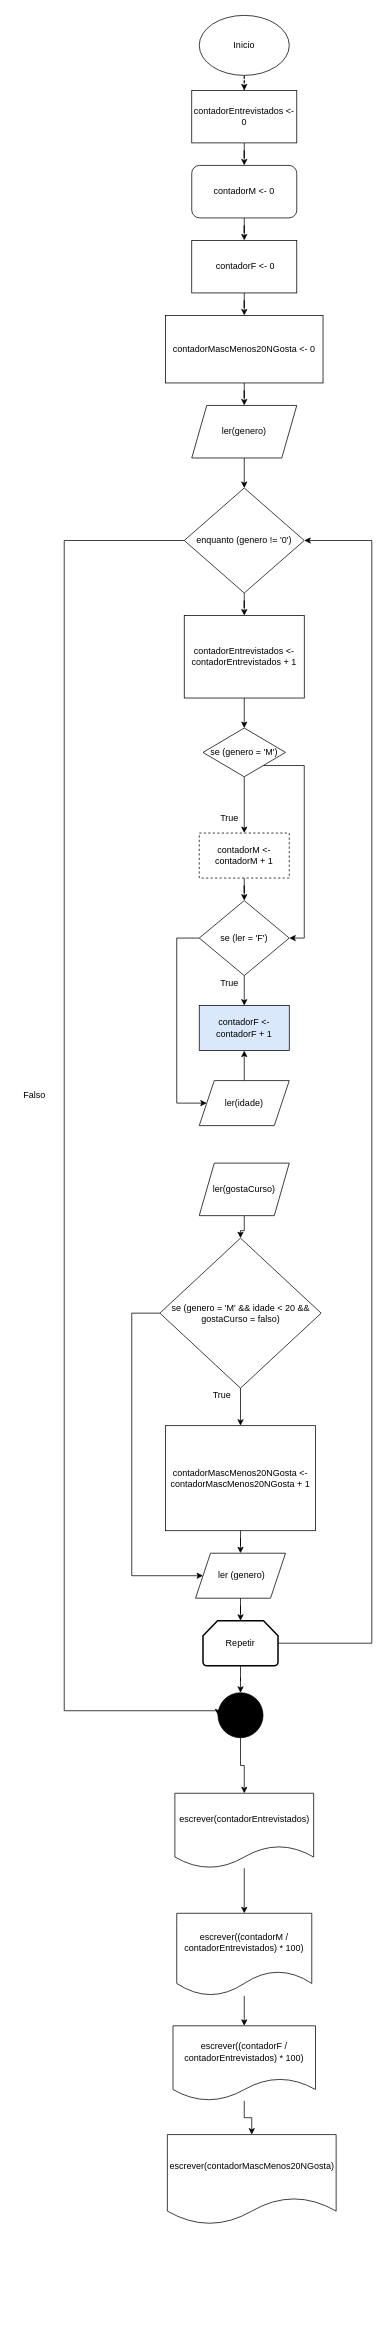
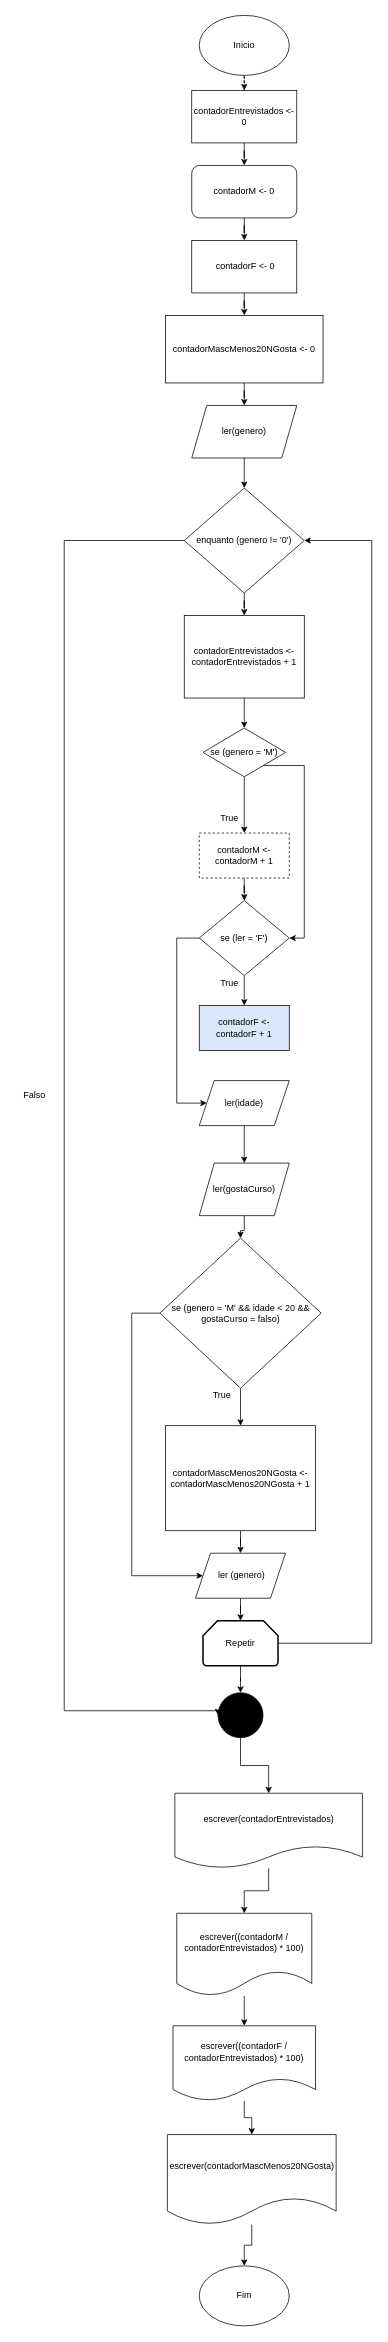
  <mxCell id="0" />
  <mxCell id="1" parent="0" />
  <mxCell id="2" style="edgeStyle=orthogonalEdgeStyle;rounded=0;orthogonalLoop=1;jettySize=auto;html=1;entryX=0.5;entryY=0;entryDx=0;entryDy=0;dashed=1;" edge="1" parent="1" source="3" target="5"><mxGeometry relative="1" as="geometry" /></mxCell>
  <mxCell id="3" value="Inicio" style="ellipse;whiteSpace=wrap;html=1;" vertex="1" parent="1"><mxGeometry x="265" y="20" width="120" height="80" as="geometry" /></mxCell>
  <mxCell id="4" style="edgeStyle=orthogonalEdgeStyle;rounded=0;orthogonalLoop=1;jettySize=auto;html=1;entryX=0.5;entryY=0;entryDx=0;entryDy=0;" edge="1" parent="1" source="5" target="7"><mxGeometry relative="1" as="geometry" /></mxCell>
  <mxCell id="5" value="contadorEntrevistados &amp;lt;- 0" style="rounded=0;whiteSpace=wrap;html=1;" vertex="1" parent="1"><mxGeometry x="255" y="120" width="140" height="70" as="geometry" /></mxCell>
  <mxCell id="6" style="edgeStyle=orthogonalEdgeStyle;rounded=0;orthogonalLoop=1;jettySize=auto;html=1;entryX=0.5;entryY=0;entryDx=0;entryDy=0;" edge="1" parent="1" source="7" target="9"><mxGeometry relative="1" as="geometry" /></mxCell>
  <mxCell id="7" value="contadorM &amp;lt;- 0" style="whiteSpace=wrap;html=1;rounded=1;" vertex="1" parent="1"><mxGeometry x="255" y="220" width="140" height="70" as="geometry" /></mxCell>
  <mxCell id="8" style="edgeStyle=orthogonalEdgeStyle;rounded=0;orthogonalLoop=1;jettySize=auto;html=1;entryX=0.5;entryY=0;entryDx=0;entryDy=0;" edge="1" parent="1" source="9" target="11"><mxGeometry relative="1" as="geometry" /></mxCell>
  <mxCell id="9" value="&amp;nbsp;contadorF &amp;lt;- 0" style="rounded=0;whiteSpace=wrap;html=1;" vertex="1" parent="1"><mxGeometry x="255" y="320" width="140" height="70" as="geometry" /></mxCell>
  <mxCell id="10" style="edgeStyle=orthogonalEdgeStyle;rounded=0;orthogonalLoop=1;jettySize=auto;html=1;" edge="1" parent="1" source="11" target="13"><mxGeometry relative="1" as="geometry" /></mxCell>
  <mxCell id="11" value="contadorMascMenos20NGosta &amp;lt;- 0" style="rounded=0;whiteSpace=wrap;html=1;" vertex="1" parent="1"><mxGeometry x="220" y="420" width="210" height="90" as="geometry" /></mxCell>
  <mxCell id="12" style="edgeStyle=orthogonalEdgeStyle;rounded=0;orthogonalLoop=1;jettySize=auto;html=1;entryX=0.5;entryY=0;entryDx=0;entryDy=0;" edge="1" parent="1" source="13" target="16"><mxGeometry relative="1" as="geometry" /></mxCell>
  <mxCell id="13" value="ler(genero)" style="shape=parallelogram;perimeter=parallelogramPerimeter;whiteSpace=wrap;html=1;fixedSize=1;" vertex="1" parent="1"><mxGeometry x="255" y="540" width="140" height="70" as="geometry" /></mxCell>
  <mxCell id="14" style="edgeStyle=orthogonalEdgeStyle;rounded=0;orthogonalLoop=1;jettySize=auto;html=1;entryX=0;entryY=0.5;entryDx=0;entryDy=0;entryPerimeter=0;" edge="1" parent="1" source="16" target="42"><mxGeometry relative="1" as="geometry"><Array as="points"><mxPoint x="85" y="720" /><mxPoint x="85" y="2280" /></Array></mxGeometry></mxCell>
  <mxCell id="15" style="edgeStyle=orthogonalEdgeStyle;rounded=0;orthogonalLoop=1;jettySize=auto;html=1;" edge="1" parent="1" source="16" target="18"><mxGeometry relative="1" as="geometry" /></mxCell>
  <mxCell id="16" value="enquanto (genero != '0')" style="rhombus;whiteSpace=wrap;html=1;" vertex="1" parent="1"><mxGeometry x="245" y="650" width="160" height="140" as="geometry" /></mxCell>
  <mxCell id="17" style="edgeStyle=orthogonalEdgeStyle;rounded=0;orthogonalLoop=1;jettySize=auto;html=1;entryX=0.5;entryY=0;entryDx=0;entryDy=0;" edge="1" parent="1" source="18" target="21"><mxGeometry relative="1" as="geometry" /></mxCell>
  <mxCell id="18" value="contadorEntrevistados &amp;lt;- contadorEntrevistados + 1" style="rounded=0;whiteSpace=wrap;html=1;" vertex="1" parent="1"><mxGeometry x="245" y="820" width="160" height="110" as="geometry" /></mxCell>
  <mxCell id="19" style="edgeStyle=orthogonalEdgeStyle;rounded=0;orthogonalLoop=1;jettySize=auto;html=1;entryX=0.5;entryY=0;entryDx=0;entryDy=0;" edge="1" parent="1" source="21" target="23"><mxGeometry relative="1" as="geometry" /></mxCell>
  <mxCell id="20" style="edgeStyle=orthogonalEdgeStyle;rounded=0;orthogonalLoop=1;jettySize=auto;html=1;entryX=1;entryY=0.5;entryDx=0;entryDy=0;" edge="1" parent="1" source="21" target="27"><mxGeometry relative="1" as="geometry"><Array as="points"><mxPoint x="405" y="1020" /><mxPoint x="405" y="1250" /></Array></mxGeometry></mxCell>
  <mxCell id="21" value="se (genero = 'M')" style="rhombus;whiteSpace=wrap;html=1;" vertex="1" parent="1"><mxGeometry x="270" y="970" width="110" height="65" as="geometry" /></mxCell>
  <mxCell id="22" style="edgeStyle=orthogonalEdgeStyle;rounded=0;orthogonalLoop=1;jettySize=auto;html=1;entryX=0.5;entryY=0;entryDx=0;entryDy=0;" edge="1" parent="1" source="23" target="27"><mxGeometry relative="1" as="geometry" /></mxCell>
  <mxCell id="23" value="contadorM &amp;lt;- contadorM + 1" style="rounded=0;whiteSpace=wrap;html=1;dashed=1;" vertex="1" parent="1"><mxGeometry x="265" y="1110" width="120" height="60" as="geometry" /></mxCell>
  <mxCell id="24" value="True" style="text;html=1;align=center;verticalAlign=middle;resizable=0;points=[];autosize=1;" vertex="1" parent="1"><mxGeometry x="285" y="1080" width="40" height="20" as="geometry" /></mxCell>
  <mxCell id="25" style="edgeStyle=orthogonalEdgeStyle;rounded=0;orthogonalLoop=1;jettySize=auto;html=1;entryX=0.5;entryY=0;entryDx=0;entryDy=0;" edge="1" parent="1" source="27" target="28"><mxGeometry relative="1" as="geometry" /></mxCell>
  <mxCell id="26" style="edgeStyle=orthogonalEdgeStyle;rounded=0;orthogonalLoop=1;jettySize=auto;html=1;entryX=0;entryY=0.5;entryDx=0;entryDy=0;" edge="1" parent="1" source="27" target="30"><mxGeometry relative="1" as="geometry"><Array as="points"><mxPoint x="235" y="1250" /><mxPoint x="235" y="1470" /></Array></mxGeometry></mxCell>
  <mxCell id="27" value="se (ler = 'F')" style="rhombus;whiteSpace=wrap;html=1;" vertex="1" parent="1"><mxGeometry x="265" y="1200" width="120" height="100" as="geometry" /></mxCell>
  <mxCell id="28" value="contadorF &amp;lt;- contadorF + 1" style="rounded=0;whiteSpace=wrap;html=1;fillColor=#dae8fc;" vertex="1" parent="1"><mxGeometry x="265" y="1340" width="120" height="60" as="geometry" /></mxCell>
- <mxCell id="29" style="edgeStyle=orthogonalEdgeStyle;rounded=0;orthogonalLoop=1;jettySize=auto;html=1;" edge="1" parent="1" source="30" target="28"><mxGeometry relative="1" as="geometry" /></mxCell>
+ <mxCell id="29" style="edgeStyle=orthogonalEdgeStyle;rounded=0;orthogonalLoop=1;jettySize=auto;html=1;entryX=0.5;entryY=0;entryDx=0;entryDy=0;" edge="1" parent="1" source="30" target="33"><mxGeometry relative="1" as="geometry" /></mxCell>
  <mxCell id="30" value="ler(idade)" style="shape=parallelogram;perimeter=parallelogramPerimeter;whiteSpace=wrap;html=1;fixedSize=1;" vertex="1" parent="1"><mxGeometry x="265" y="1440" width="120" height="60" as="geometry" /></mxCell>
  <mxCell id="31" value="True" style="text;html=1;align=center;verticalAlign=middle;resizable=0;points=[];autosize=1;" vertex="1" parent="1"><mxGeometry x="285" y="1300" width="40" height="20" as="geometry" /></mxCell>
  <mxCell id="32" style="edgeStyle=orthogonalEdgeStyle;rounded=0;orthogonalLoop=1;jettySize=auto;html=1;entryX=0.5;entryY=0;entryDx=0;entryDy=0;" edge="1" parent="1" source="33" target="36"><mxGeometry relative="1" as="geometry" /></mxCell>
  <mxCell id="33" value="ler(gostaCurso)" style="shape=parallelogram;perimeter=parallelogramPerimeter;whiteSpace=wrap;html=1;fixedSize=1;" vertex="1" parent="1"><mxGeometry x="265" y="1550" width="120" height="70" as="geometry" /></mxCell>
  <mxCell id="34" style="edgeStyle=orthogonalEdgeStyle;rounded=0;orthogonalLoop=1;jettySize=auto;html=1;" edge="1" parent="1" source="36" target="38"><mxGeometry relative="1" as="geometry" /></mxCell>
  <mxCell id="35" style="edgeStyle=orthogonalEdgeStyle;rounded=0;orthogonalLoop=1;jettySize=auto;html=1;entryX=0;entryY=0.5;entryDx=0;entryDy=0;" edge="1" parent="1" source="36" target="40"><mxGeometry relative="1" as="geometry"><Array as="points"><mxPoint x="175" y="1750" /><mxPoint x="175" y="2100" /></Array></mxGeometry></mxCell>
  <mxCell id="36" value="se (genero = 'M' &amp;amp;&amp;amp; idade &amp;lt; 20 &amp;amp;&amp;amp; gostaCurso = falso)" style="rhombus;whiteSpace=wrap;html=1;" vertex="1" parent="1"><mxGeometry x="212.5" y="1650" width="215" height="200" as="geometry" /></mxCell>
  <mxCell id="37" style="edgeStyle=orthogonalEdgeStyle;rounded=0;orthogonalLoop=1;jettySize=auto;html=1;entryX=0.5;entryY=0;entryDx=0;entryDy=0;" edge="1" parent="1" source="38" target="40"><mxGeometry relative="1" as="geometry" /></mxCell>
  <mxCell id="38" value="contadorMascMenos20NGosta &amp;lt;- contadorMascMenos20NGosta + 1" style="rounded=0;whiteSpace=wrap;html=1;" vertex="1" parent="1"><mxGeometry x="220" y="1900" width="200" height="140" as="geometry" /></mxCell>
  <mxCell id="39" style="edgeStyle=orthogonalEdgeStyle;rounded=0;orthogonalLoop=1;jettySize=auto;html=1;entryX=0.5;entryY=0;entryDx=0;entryDy=0;entryPerimeter=0;" edge="1" parent="1" source="54" target="42"><mxGeometry relative="1" as="geometry" /></mxCell>
  <mxCell id="40" value="&amp;nbsp;ler (genero)" style="shape=parallelogram;perimeter=parallelogramPerimeter;whiteSpace=wrap;html=1;fixedSize=1;" vertex="1" parent="1"><mxGeometry x="260" y="2070" width="120" height="60" as="geometry" /></mxCell>
  <mxCell id="41" style="edgeStyle=orthogonalEdgeStyle;rounded=0;orthogonalLoop=1;jettySize=auto;html=1;entryX=0.5;entryY=0;entryDx=0;entryDy=0;" edge="1" parent="1" source="42" target="44"><mxGeometry relative="1" as="geometry" /></mxCell>
  <mxCell id="42" value="" style="verticalLabelPosition=bottom;verticalAlign=top;html=1;shape=mxgraph.flowchart.on-page_reference;fillColor=#000000;" vertex="1" parent="1"><mxGeometry x="290" y="2256" width="60" height="60" as="geometry" /></mxCell>
  <mxCell id="43" style="edgeStyle=orthogonalEdgeStyle;rounded=0;orthogonalLoop=1;jettySize=auto;html=1;entryX=0.5;entryY=0;entryDx=0;entryDy=0;" edge="1" parent="1" source="44" target="46"><mxGeometry relative="1" as="geometry" /></mxCell>
- <mxCell id="44" value="escrever(contadorEntrevistados)" style="shape=document;whiteSpace=wrap;html=1;boundedLbl=1;" vertex="1" parent="1"><mxGeometry x="232.5" y="2390" width="185" height="100" as="geometry" /></mxCell>
+ <mxCell id="44" value="escrever(contadorEntrevistados)" style="shape=document;whiteSpace=wrap;html=1;boundedLbl=1;" vertex="1" parent="1"><mxGeometry x="232.5" y="2390" width="250" height="100" as="geometry" /></mxCell>
  <mxCell id="45" style="edgeStyle=orthogonalEdgeStyle;rounded=0;orthogonalLoop=1;jettySize=auto;html=1;entryX=0.5;entryY=0;entryDx=0;entryDy=0;" edge="1" parent="1" source="46" target="48"><mxGeometry relative="1" as="geometry" /></mxCell>
  <mxCell id="46" value="escrever((contadorM / contadorEntrevistados) * 100)" style="shape=document;whiteSpace=wrap;html=1;boundedLbl=1;fillColor=#ffffff;" vertex="1" parent="1"><mxGeometry x="235" y="2550" width="180" height="110" as="geometry" /></mxCell>
  <mxCell id="47" style="edgeStyle=orthogonalEdgeStyle;rounded=0;orthogonalLoop=1;jettySize=auto;html=1;entryX=0.5;entryY=0;entryDx=0;entryDy=0;" edge="1" parent="1" source="48" target="50"><mxGeometry relative="1" as="geometry" /></mxCell>
  <mxCell id="48" value="escrever((contadorF / contadorEntrevistados) * 100)" style="shape=document;whiteSpace=wrap;html=1;boundedLbl=1;fillColor=#ffffff;" vertex="1" parent="1"><mxGeometry x="230" y="2700" width="190" height="100" as="geometry" /></mxCell>
+ <mxCell id="49" style="edgeStyle=orthogonalEdgeStyle;rounded=0;orthogonalLoop=1;jettySize=auto;html=1;entryX=0.5;entryY=0;entryDx=0;entryDy=0;" edge="1" parent="1" source="50" target="51"><mxGeometry relative="1" as="geometry" /></mxCell>
  <mxCell id="50" value="escrever(contadorMascMenos20NGosta)" style="shape=document;whiteSpace=wrap;html=1;boundedLbl=1;fillColor=#ffffff;" vertex="1" parent="1"><mxGeometry x="222.5" y="2845" width="225" height="120" as="geometry" /></mxCell>
+ <mxCell id="51" value="Fim" style="ellipse;whiteSpace=wrap;html=1;fillColor=#ffffff;" vertex="1" parent="1"><mxGeometry x="265" y="3020" width="120" height="80" as="geometry" /></mxCell>
  <mxCell id="52" value="Falso&lt;br&gt;" style="text;html=1;align=center;verticalAlign=middle;resizable=0;points=[];autosize=1;" vertex="1" parent="1"><mxGeometry x="20" y="1450" width="50" height="20" as="geometry" /></mxCell>
  <mxCell id="53" style="edgeStyle=orthogonalEdgeStyle;rounded=0;orthogonalLoop=1;jettySize=auto;html=1;entryX=1;entryY=0.5;entryDx=0;entryDy=0;" edge="1" parent="1" source="54" target="16"><mxGeometry relative="1" as="geometry"><Array as="points"><mxPoint x="495" y="2190" /><mxPoint x="495" y="720" /></Array></mxGeometry></mxCell>
  <mxCell id="54" value="Repetir" style="strokeWidth=2;html=1;shape=mxgraph.flowchart.loop_limit;whiteSpace=wrap;fillColor=#ffffff;" vertex="1" parent="1"><mxGeometry x="270" y="2160" width="100" height="60" as="geometry" /></mxCell>
  <mxCell id="55" style="edgeStyle=orthogonalEdgeStyle;rounded=0;orthogonalLoop=1;jettySize=auto;html=1;entryX=0.5;entryY=0;entryDx=0;entryDy=0;entryPerimeter=0;" edge="1" parent="1" source="40" target="54"><mxGeometry relative="1" as="geometry"><mxPoint x="325" y="2130" as="sourcePoint" /><mxPoint x="325" y="2250" as="targetPoint" /></mxGeometry></mxCell>
  <mxCell id="56" value="True" style="text;html=1;align=center;verticalAlign=middle;resizable=0;points=[];autosize=1;" vertex="1" parent="1"><mxGeometry x="275" y="1850" width="40" height="20" as="geometry" /></mxCell>
